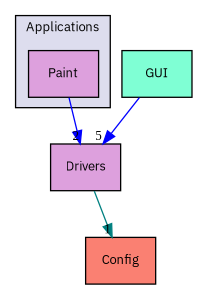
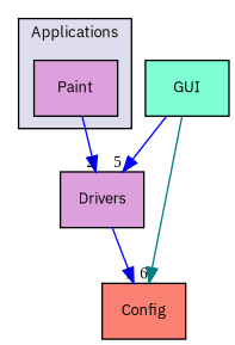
  digraph {
    compound=true
    fontname="IBM Plex Sans"
    node [fillcolor=plum fontname="IBM Plex Sans" fontsize=10 shape=box style=filled]
    edge [color=blue fontname="IBM Plex Sans" labeldistance=1.5 labelfontname=TimesNewRoman labelfontsize=10 style=solid]
    n1 [label=Paint pencolor=black]
    n2 [label=Drivers]
    n3 [fillcolor=aquamarine label=GUI]
    n4 [fillcolor=salmon label=Config]
    subgraph cluster_1 {
      bgcolor="#ddddee"
      fontsize=10
      label=Applications
      pencolor=black
      n1
    }
    n1 -> n2 [headlabel=2]
-   n2 -> n4 [color=teal headlabel=1]
+   n2 -> n4 [headlabel=1]
    n3 -> n2 [headlabel=5]
+   n3 -> n4 [color=teal headlabel=6]
  }
